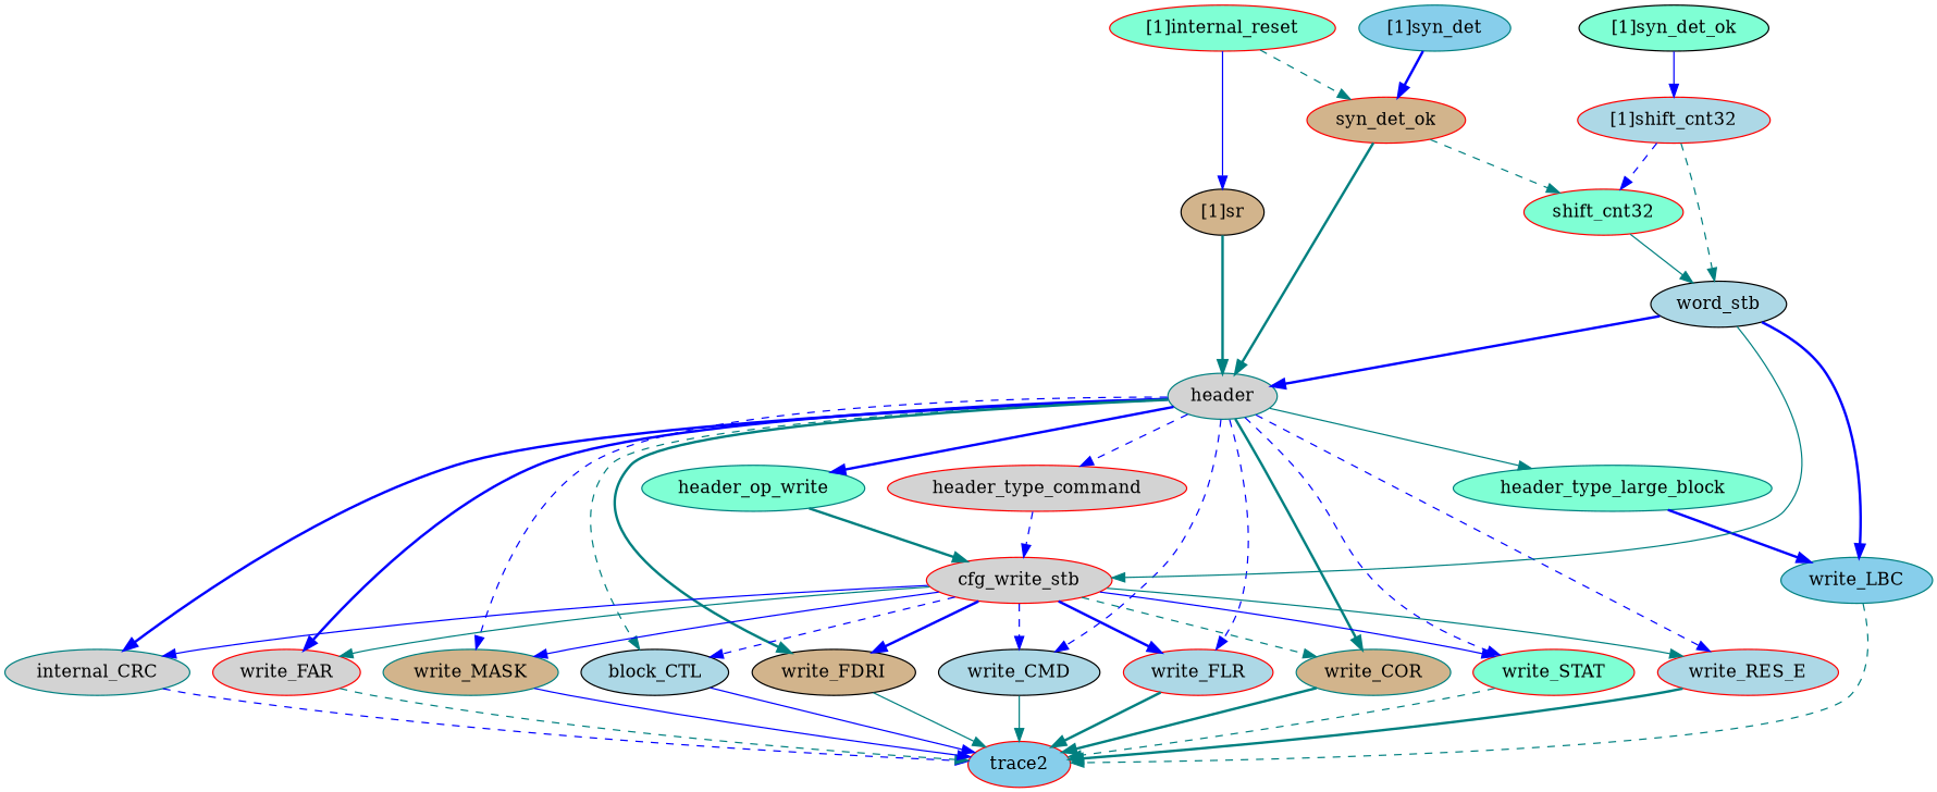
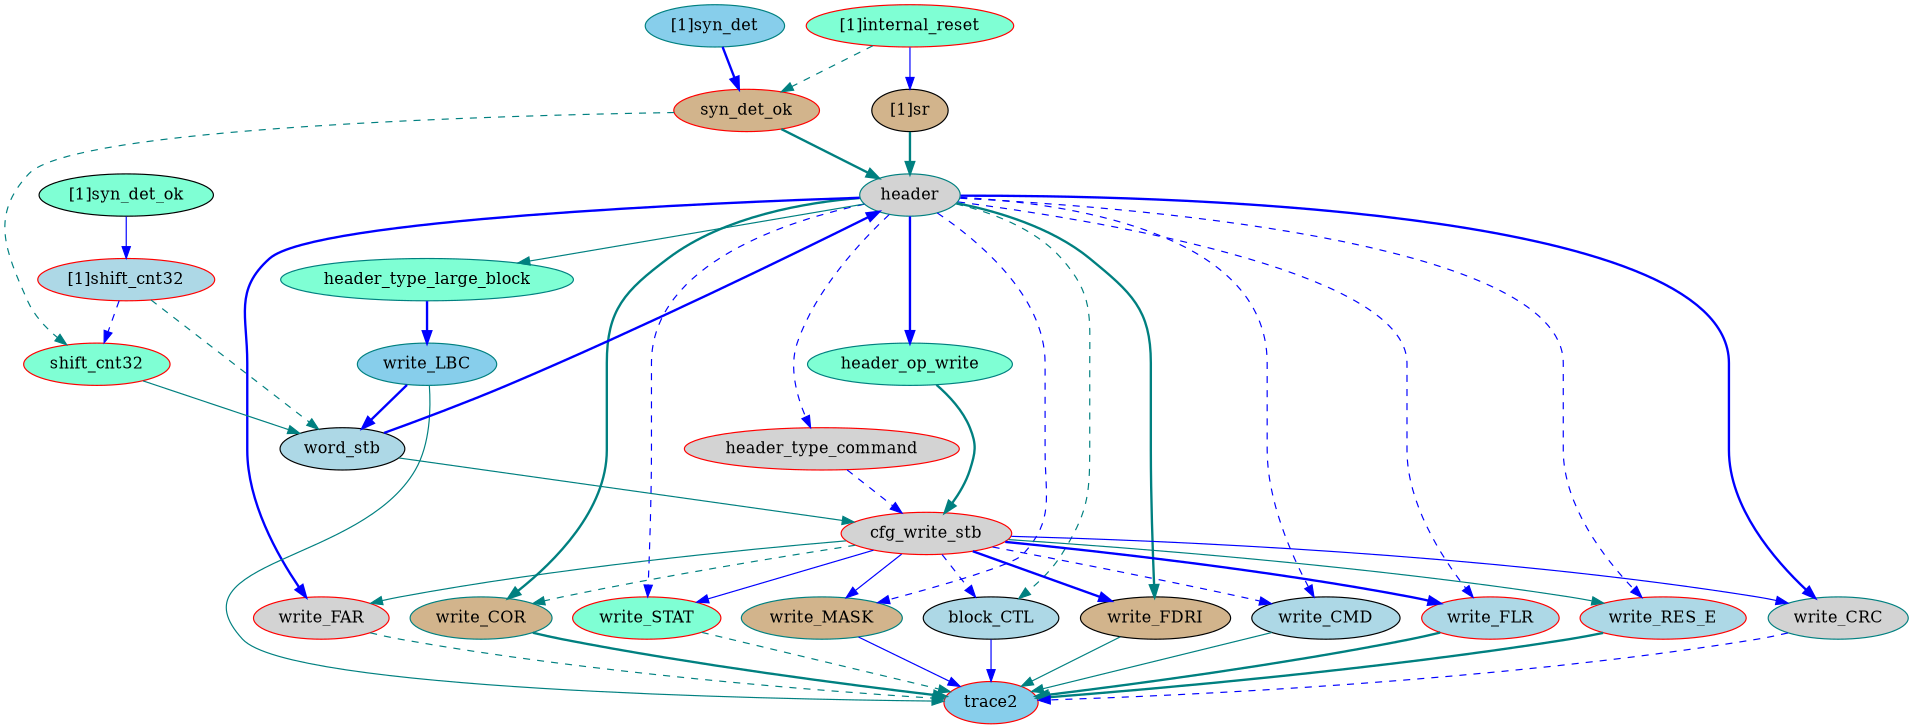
  strict digraph {
    node [color=red complexity=12 fillcolor=lightblue importance=0.0862071765323 rank=0.00718393137769 style=filled]
    edge [color=blue style=dashed]
    write_CMD [color=black]
    trace2 [complexity=0 fillcolor=skyblue importance=0.0731543867798 rank=0.0]
    write_FLR
    write_COR [color=teal fillcolor=tan]
    write_STAT [fillcolor=aquamarine]
    header [color=teal complexity=21 fillcolor=lightgrey importance=0.138758155748 rank=0.00660753122611]
    write_RES_E
-   write_CRC [color=teal fillcolor=lightgrey label=internal_CRC]
+   write_CRC [color=teal fillcolor=lightgrey]
    write_FAR [fillcolor=lightgrey]
    header_type_large_block [color=teal complexity=15 fillcolor=aquamarine importance=0.10440901269 rank=0.00696060084603]
    write_MASK [color=teal fillcolor=tan]
    header_type_command [complexity=19 fillcolor=lightgrey importance=0.120446265245 rank=0.00633927711815]
    header_op_write [color=teal complexity=19 fillcolor=aquamarine importance=0.120446265245 rank=0.00633927711815]
    n14 [color=black label=block_CTL]
    write_FDRI [color=black fillcolor=tan]
    write_LBC [color=teal fillcolor=skyblue importance=0.0924713175443 rank=0.00770594312869]
    cfg_write_stb [complexity=15 fillcolor=lightgrey importance=0.108508570099 rank=0.00723390467325]
    "[1]internal_reset" [complexity=23 fillcolor=aquamarine importance=0.612859248567 rank=0.0266460542855]
    "[1]sr" [color=black complexity=23 fillcolor=tan importance=0.179964220102 rank=0.00782453130878]
    syn_det_ok [complexity=22 fillcolor=tan importance=0.295145801762 rank=0.0134157182619]
    shift_cnt32 [complexity=21 fillcolor=aquamarine importance=0.14594397033 rank=0.00694971287285]
    word_stb [color=black complexity=22 importance=0.155272209978 rank=0.00705782772627]
    "[1]shift_cnt32" [complexity=24 importance=0.176193555979 rank=0.00734139816581]
    "[1]syn_det" [color=teal complexity=23 fillcolor=skyblue importance=0.306986115583 rank=0.0133472224167]
    "[1]syn_det_ok" [color=black complexity=25 fillcolor=aquamarine importance=0.370016602224 rank=0.014800664089]
    write_CMD -> trace2 [color=teal style=solid]
    write_FLR -> trace2 [color=teal style=bold]
    write_COR -> trace2 [color=teal style=bold]
    write_STAT -> trace2 [color=teal]
    header -> write_CMD
    header -> write_FLR
    header -> write_COR [color=teal style=bold]
    header -> write_STAT
    header -> write_RES_E
    header -> write_CRC [style=bold]
    header -> write_FAR [style=bold]
    header -> header_type_large_block [color=teal style=solid]
    header -> write_MASK
    header -> header_type_command
    header -> header_op_write [style=bold]
    header -> n14 [color=teal]
    header -> write_FDRI [color=teal style=bold]
    write_RES_E -> trace2 [color=teal style=bold]
    write_CRC -> trace2
    write_FAR -> trace2 [color=teal]
    header_type_large_block -> write_LBC [style=bold]
    write_MASK -> trace2 [style=solid]
    header_type_command -> cfg_write_stb
    header_op_write -> cfg_write_stb [color=teal style=bold]
    n14 -> trace2 [style=solid]
    write_FDRI -> trace2 [color=teal style=solid]
-   write_LBC -> trace2 [color=teal]
+   write_LBC -> trace2 [color=teal style=solid]
    cfg_write_stb -> write_CMD
    cfg_write_stb -> write_FLR [style=bold]
    cfg_write_stb -> write_COR [color=teal]
    cfg_write_stb -> write_STAT [style=solid]
    cfg_write_stb -> write_RES_E [color=teal style=solid]
    cfg_write_stb -> write_CRC [style=solid]
    cfg_write_stb -> write_FAR [color=teal style=solid]
    cfg_write_stb -> write_MASK [style=solid]
    cfg_write_stb -> n14
    cfg_write_stb -> write_FDRI [style=bold]
    "[1]internal_reset" -> "[1]sr" [style=solid]
    "[1]internal_reset" -> syn_det_ok [color=teal]
    "[1]sr" -> header [color=teal style=bold]
    syn_det_ok -> header [color=teal style=bold]
    syn_det_ok -> shift_cnt32 [color=teal]
    shift_cnt32 -> word_stb [color=teal style=solid]
    word_stb -> header [style=bold]
-   word_stb -> write_LBC [style=bold]
+   write_LBC -> word_stb [style=bold]
    word_stb -> cfg_write_stb [color=teal style=solid]
    "[1]shift_cnt32" -> shift_cnt32
    "[1]shift_cnt32" -> word_stb [color=teal]
    "[1]syn_det" -> syn_det_ok [style=bold]
    "[1]syn_det_ok" -> "[1]shift_cnt32" [style=solid]
  }
